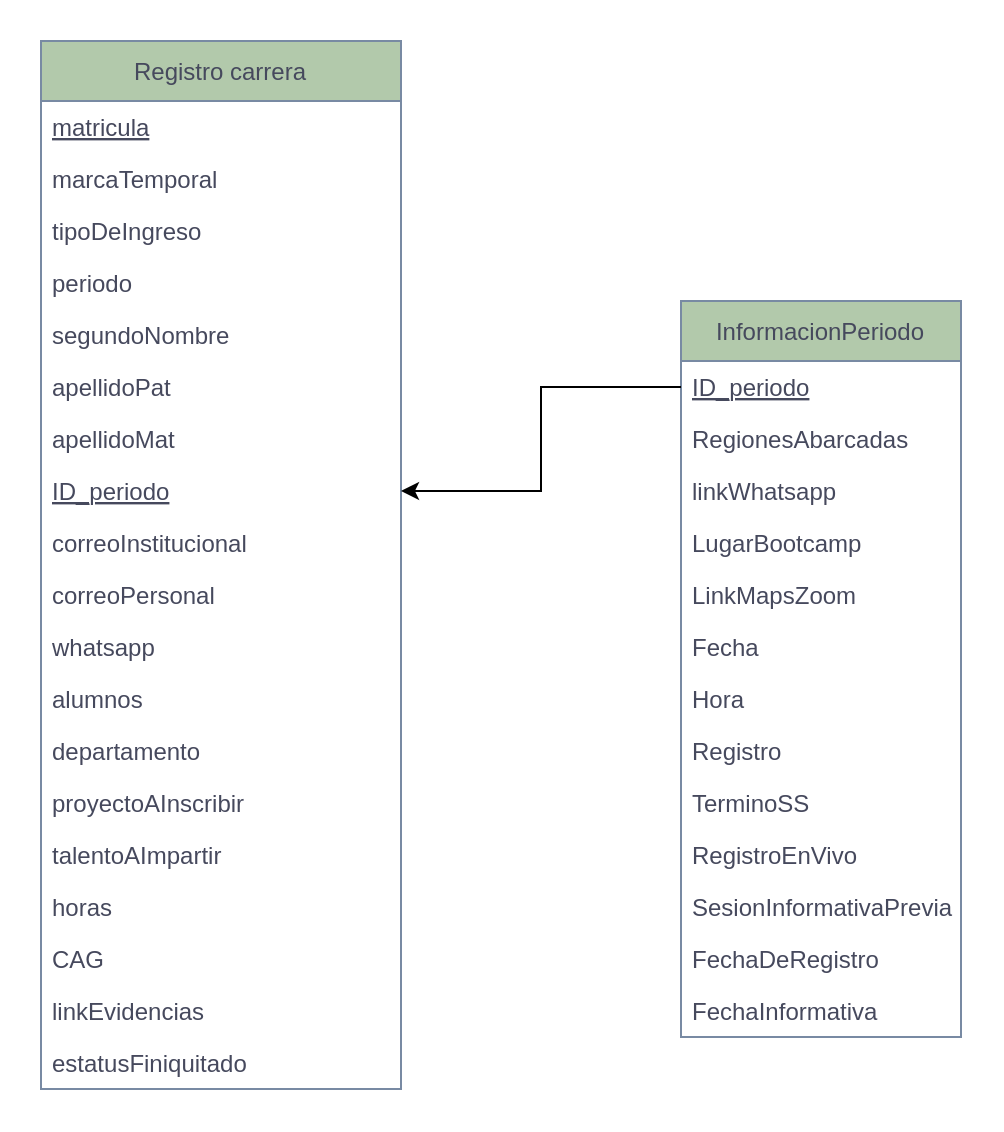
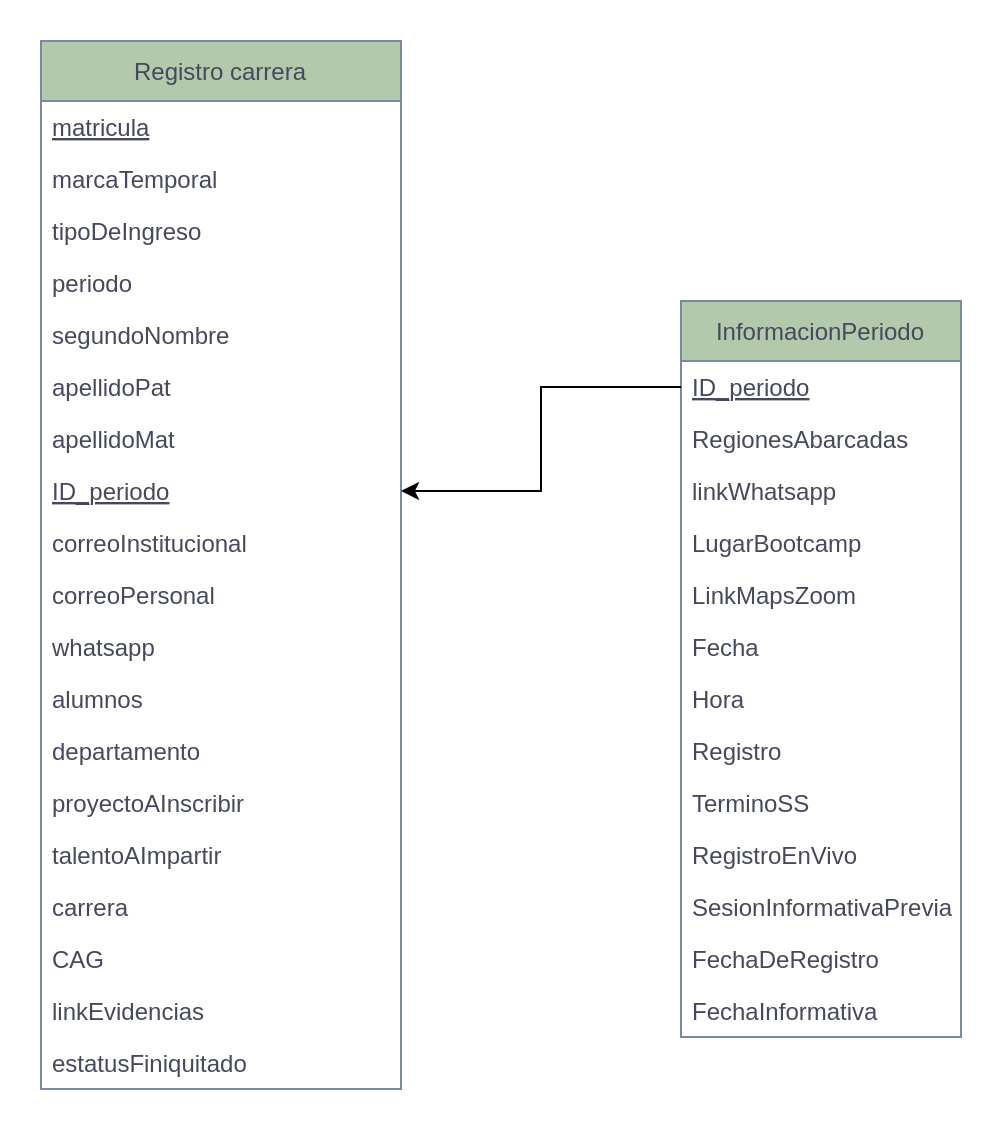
  <mxCell id="0" />
  <mxCell id="1" parent="0" />
  <mxCell id="2" value="Registro carrera" style="swimlane;fontStyle=0;childLayout=stackLayout;horizontal=1;startSize=30;fillColor=#B2C9AB;horizontalStack=0;resizeParent=1;resizeParentMax=0;resizeLast=0;collapsible=1;marginBottom=0;rounded=0;shadow=0;glass=0;sketch=0;arcSize=20;strokeColor=#788AA3;fontColor=#46495D;" vertex="1" parent="1"><mxGeometry x="20" y="20" width="180" height="524" as="geometry" /></mxCell>
  <mxCell id="3" value="matricula" style="text;strokeColor=none;fillColor=none;align=left;verticalAlign=top;spacingLeft=4;spacingRight=4;overflow=hidden;rotatable=0;points=[[0,0.5],[1,0.5]];portConstraint=eastwest;fontColor=#46495D;fontStyle=4" vertex="1" parent="2"><mxGeometry y="30" width="180" height="26" as="geometry" /></mxCell>
  <mxCell id="4" value="marcaTemporal" style="text;strokeColor=none;fillColor=none;align=left;verticalAlign=top;spacingLeft=4;spacingRight=4;overflow=hidden;rotatable=0;points=[[0,0.5],[1,0.5]];portConstraint=eastwest;fontColor=#46495D;" vertex="1" parent="2"><mxGeometry y="56" width="180" height="26" as="geometry" /></mxCell>
  <mxCell id="5" value="tipoDeIngreso" style="text;strokeColor=none;fillColor=none;align=left;verticalAlign=top;spacingLeft=4;spacingRight=4;overflow=hidden;rotatable=0;points=[[0,0.5],[1,0.5]];portConstraint=eastwest;fontColor=#46495D;" vertex="1" parent="2"><mxGeometry y="82" width="180" height="26" as="geometry" /></mxCell>
  <mxCell id="6" value="periodo" style="text;strokeColor=none;fillColor=none;align=left;verticalAlign=top;spacingLeft=4;spacingRight=4;overflow=hidden;rotatable=0;points=[[0,0.5],[1,0.5]];portConstraint=eastwest;fontColor=#46495D;" vertex="1" parent="2"><mxGeometry y="108" width="180" height="26" as="geometry" /></mxCell>
  <mxCell id="7" value="segundoNombre" style="text;strokeColor=none;fillColor=none;align=left;verticalAlign=top;spacingLeft=4;spacingRight=4;overflow=hidden;rotatable=0;points=[[0,0.5],[1,0.5]];portConstraint=eastwest;fontColor=#46495D;" vertex="1" parent="2"><mxGeometry y="134" width="180" height="26" as="geometry" /></mxCell>
  <mxCell id="8" value="apellidoPat" style="text;strokeColor=none;fillColor=none;align=left;verticalAlign=top;spacingLeft=4;spacingRight=4;overflow=hidden;rotatable=0;points=[[0,0.5],[1,0.5]];portConstraint=eastwest;fontColor=#46495D;" vertex="1" parent="2"><mxGeometry y="160" width="180" height="26" as="geometry" /></mxCell>
  <mxCell id="9" value="apellidoMat" style="text;strokeColor=none;fillColor=none;align=left;verticalAlign=top;spacingLeft=4;spacingRight=4;overflow=hidden;rotatable=0;points=[[0,0.5],[1,0.5]];portConstraint=eastwest;fontColor=#46495D;" vertex="1" parent="2"><mxGeometry y="186" width="180" height="26" as="geometry" /></mxCell>
  <mxCell id="10" value="ID_periodo" style="text;strokeColor=none;fillColor=none;align=left;verticalAlign=top;spacingLeft=4;spacingRight=4;overflow=hidden;rotatable=0;points=[[0,0.5],[1,0.5]];portConstraint=eastwest;fontColor=#46495D;fontStyle=4" vertex="1" parent="2"><mxGeometry y="212" width="180" height="26" as="geometry" /></mxCell>
  <mxCell id="11" value="correoInstitucional" style="text;strokeColor=none;fillColor=none;align=left;verticalAlign=top;spacingLeft=4;spacingRight=4;overflow=hidden;rotatable=0;points=[[0,0.5],[1,0.5]];portConstraint=eastwest;fontColor=#46495D;" vertex="1" parent="2"><mxGeometry y="238" width="180" height="26" as="geometry" /></mxCell>
  <mxCell id="12" value="correoPersonal" style="text;strokeColor=none;fillColor=none;align=left;verticalAlign=top;spacingLeft=4;spacingRight=4;overflow=hidden;rotatable=0;points=[[0,0.5],[1,0.5]];portConstraint=eastwest;fontColor=#46495D;" vertex="1" parent="2"><mxGeometry y="264" width="180" height="26" as="geometry" /></mxCell>
  <mxCell id="13" value="whatsapp" style="text;strokeColor=none;fillColor=none;align=left;verticalAlign=top;spacingLeft=4;spacingRight=4;overflow=hidden;rotatable=0;points=[[0,0.5],[1,0.5]];portConstraint=eastwest;fontColor=#46495D;" vertex="1" parent="2"><mxGeometry y="290" width="180" height="26" as="geometry" /></mxCell>
  <mxCell id="14" value="alumnos" style="text;strokeColor=none;fillColor=none;align=left;verticalAlign=top;spacingLeft=4;spacingRight=4;overflow=hidden;rotatable=0;points=[[0,0.5],[1,0.5]];portConstraint=eastwest;fontColor=#46495D;" vertex="1" parent="2"><mxGeometry y="316" width="180" height="26" as="geometry" /></mxCell>
  <mxCell id="15" value="departamento" style="text;strokeColor=none;fillColor=none;align=left;verticalAlign=top;spacingLeft=4;spacingRight=4;overflow=hidden;rotatable=0;points=[[0,0.5],[1,0.5]];portConstraint=eastwest;fontColor=#46495D;" vertex="1" parent="2"><mxGeometry y="342" width="180" height="26" as="geometry" /></mxCell>
  <mxCell id="16" value="proyectoAInscribir" style="text;strokeColor=none;fillColor=none;align=left;verticalAlign=top;spacingLeft=4;spacingRight=4;overflow=hidden;rotatable=0;points=[[0,0.5],[1,0.5]];portConstraint=eastwest;fontColor=#46495D;" vertex="1" parent="2"><mxGeometry y="368" width="180" height="26" as="geometry" /></mxCell>
  <mxCell id="17" value="talentoAImpartir" style="text;strokeColor=none;fillColor=none;align=left;verticalAlign=top;spacingLeft=4;spacingRight=4;overflow=hidden;rotatable=0;points=[[0,0.5],[1,0.5]];portConstraint=eastwest;fontColor=#46495D;" vertex="1" parent="2"><mxGeometry y="394" width="180" height="26" as="geometry" /></mxCell>
- <mxCell id="18" value="horas" style="text;strokeColor=none;fillColor=none;align=left;verticalAlign=top;spacingLeft=4;spacingRight=4;overflow=hidden;rotatable=0;points=[[0,0.5],[1,0.5]];portConstraint=eastwest;fontColor=#46495D;" vertex="1" parent="2"><mxGeometry y="420" width="180" height="26" as="geometry" /></mxCell>
+ <mxCell id="18" value="carrera" style="text;strokeColor=none;fillColor=none;align=left;verticalAlign=top;spacingLeft=4;spacingRight=4;overflow=hidden;rotatable=0;points=[[0,0.5],[1,0.5]];portConstraint=eastwest;fontColor=#46495D;" vertex="1" parent="2"><mxGeometry y="420" width="180" height="26" as="geometry" /></mxCell>
  <mxCell id="19" value="CAG" style="text;strokeColor=none;fillColor=none;align=left;verticalAlign=top;spacingLeft=4;spacingRight=4;overflow=hidden;rotatable=0;points=[[0,0.5],[1,0.5]];portConstraint=eastwest;fontColor=#46495D;" vertex="1" parent="2"><mxGeometry y="446" width="180" height="26" as="geometry" /></mxCell>
  <mxCell id="20" value="linkEvidencias&#10;" style="text;strokeColor=none;fillColor=none;align=left;verticalAlign=top;spacingLeft=4;spacingRight=4;overflow=hidden;rotatable=0;points=[[0,0.5],[1,0.5]];portConstraint=eastwest;fontColor=#46495D;" vertex="1" parent="2"><mxGeometry y="472" width="180" height="26" as="geometry" /></mxCell>
  <mxCell id="21" value="estatusFiniquitado" style="text;strokeColor=none;fillColor=none;align=left;verticalAlign=top;spacingLeft=4;spacingRight=4;overflow=hidden;rotatable=0;points=[[0,0.5],[1,0.5]];portConstraint=eastwest;fontColor=#46495D;" vertex="1" parent="2"><mxGeometry y="498" width="180" height="26" as="geometry" /></mxCell>
  <mxCell id="22" value="InformacionPeriodo" style="swimlane;fontStyle=0;childLayout=stackLayout;horizontal=1;startSize=30;fillColor=#B2C9AB;horizontalStack=0;resizeParent=1;resizeParentMax=0;resizeLast=0;collapsible=1;marginBottom=0;rounded=0;shadow=0;glass=0;sketch=0;fontColor=#46495D;strokeColor=#788AA3;arcSize=20;" vertex="1" parent="1"><mxGeometry x="340" y="150" width="140" height="368" as="geometry" /></mxCell>
  <mxCell id="23" value="ID_periodo" style="text;strokeColor=none;fillColor=none;align=left;verticalAlign=top;spacingLeft=4;spacingRight=4;overflow=hidden;rotatable=0;points=[[0,0.5],[1,0.5]];portConstraint=eastwest;fontColor=#46495D;fontStyle=4" vertex="1" parent="22"><mxGeometry y="30" width="140" height="26" as="geometry" /></mxCell>
  <mxCell id="24" value="RegionesAbarcadas" style="text;strokeColor=none;fillColor=none;align=left;verticalAlign=top;spacingLeft=4;spacingRight=4;overflow=hidden;rotatable=0;points=[[0,0.5],[1,0.5]];portConstraint=eastwest;fontColor=#46495D;" vertex="1" parent="22"><mxGeometry y="56" width="140" height="26" as="geometry" /></mxCell>
  <mxCell id="25" value="linkWhatsapp" style="text;strokeColor=none;fillColor=none;align=left;verticalAlign=top;spacingLeft=4;spacingRight=4;overflow=hidden;rotatable=0;points=[[0,0.5],[1,0.5]];portConstraint=eastwest;fontColor=#46495D;" vertex="1" parent="22"><mxGeometry y="82" width="140" height="26" as="geometry" /></mxCell>
  <mxCell id="26" value="LugarBootcamp" style="text;strokeColor=none;fillColor=none;align=left;verticalAlign=top;spacingLeft=4;spacingRight=4;overflow=hidden;rotatable=0;points=[[0,0.5],[1,0.5]];portConstraint=eastwest;fontColor=#46495D;" vertex="1" parent="22"><mxGeometry y="108" width="140" height="26" as="geometry" /></mxCell>
  <mxCell id="27" value="LinkMapsZoom" style="text;strokeColor=none;fillColor=none;align=left;verticalAlign=top;spacingLeft=4;spacingRight=4;overflow=hidden;rotatable=0;points=[[0,0.5],[1,0.5]];portConstraint=eastwest;fontColor=#46495D;" vertex="1" parent="22"><mxGeometry y="134" width="140" height="26" as="geometry" /></mxCell>
  <mxCell id="28" value="Fecha" style="text;strokeColor=none;fillColor=none;align=left;verticalAlign=top;spacingLeft=4;spacingRight=4;overflow=hidden;rotatable=0;points=[[0,0.5],[1,0.5]];portConstraint=eastwest;fontColor=#46495D;" vertex="1" parent="22"><mxGeometry y="160" width="140" height="26" as="geometry" /></mxCell>
  <mxCell id="29" value="Hora" style="text;strokeColor=none;fillColor=none;align=left;verticalAlign=top;spacingLeft=4;spacingRight=4;overflow=hidden;rotatable=0;points=[[0,0.5],[1,0.5]];portConstraint=eastwest;fontColor=#46495D;" vertex="1" parent="22"><mxGeometry y="186" width="140" height="26" as="geometry" /></mxCell>
  <mxCell id="30" value="Registro" style="text;strokeColor=none;fillColor=none;align=left;verticalAlign=top;spacingLeft=4;spacingRight=4;overflow=hidden;rotatable=0;points=[[0,0.5],[1,0.5]];portConstraint=eastwest;fontColor=#46495D;" vertex="1" parent="22"><mxGeometry y="212" width="140" height="26" as="geometry" /></mxCell>
  <mxCell id="31" value="TerminoSS" style="text;strokeColor=none;fillColor=none;align=left;verticalAlign=top;spacingLeft=4;spacingRight=4;overflow=hidden;rotatable=0;points=[[0,0.5],[1,0.5]];portConstraint=eastwest;fontColor=#46495D;" vertex="1" parent="22"><mxGeometry y="238" width="140" height="26" as="geometry" /></mxCell>
  <mxCell id="32" value="RegistroEnVivo" style="text;strokeColor=none;fillColor=none;align=left;verticalAlign=top;spacingLeft=4;spacingRight=4;overflow=hidden;rotatable=0;points=[[0,0.5],[1,0.5]];portConstraint=eastwest;fontColor=#46495D;" vertex="1" parent="22"><mxGeometry y="264" width="140" height="26" as="geometry" /></mxCell>
  <mxCell id="33" value="SesionInformativaPrevia" style="text;strokeColor=none;fillColor=none;align=left;verticalAlign=top;spacingLeft=4;spacingRight=4;overflow=hidden;rotatable=0;points=[[0,0.5],[1,0.5]];portConstraint=eastwest;fontColor=#46495D;" vertex="1" parent="22"><mxGeometry y="290" width="140" height="26" as="geometry" /></mxCell>
  <mxCell id="34" value="FechaDeRegistro" style="text;strokeColor=none;fillColor=none;align=left;verticalAlign=top;spacingLeft=4;spacingRight=4;overflow=hidden;rotatable=0;points=[[0,0.5],[1,0.5]];portConstraint=eastwest;fontColor=#46495D;" vertex="1" parent="22"><mxGeometry y="316" width="140" height="26" as="geometry" /></mxCell>
  <mxCell id="35" value="FechaInformativa" style="text;strokeColor=none;fillColor=none;align=left;verticalAlign=top;spacingLeft=4;spacingRight=4;overflow=hidden;rotatable=0;points=[[0,0.5],[1,0.5]];portConstraint=eastwest;fontColor=#46495D;" vertex="1" parent="22"><mxGeometry y="342" width="140" height="26" as="geometry" /></mxCell>
  <mxCell id="36" value="" style="endArrow=classic;html=1;rounded=0;exitX=0;exitY=0.5;exitDx=0;exitDy=0;entryX=1;entryY=0.5;entryDx=0;entryDy=0;" edge="1" parent="1" source="23" target="10"><mxGeometry width="50" height="50" relative="1" as="geometry"><mxPoint x="190" y="310" as="sourcePoint" /><mxPoint x="240" y="260" as="targetPoint" /><Array as="points"><mxPoint x="270" y="193" /><mxPoint x="270" y="245" /></Array></mxGeometry></mxCell>
